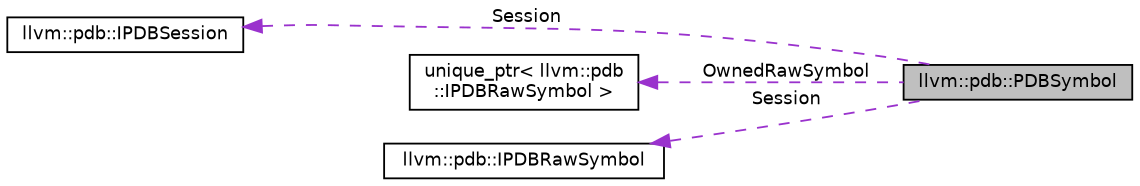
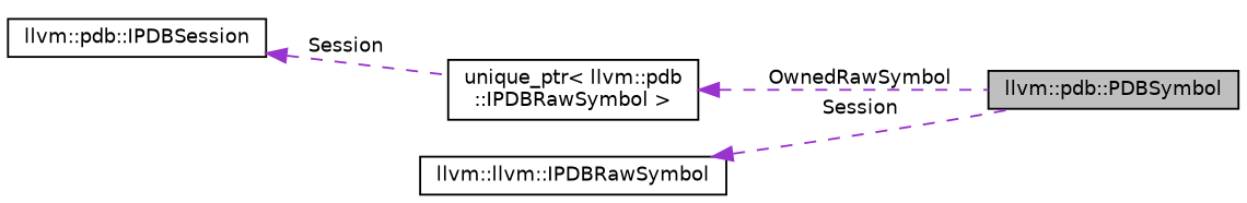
  digraph {
    rankdir=LR
    node [color=black fontname=Helvetica fontsize=10 shape=box]
    edge [color=darkorchid3 dir=back fontname=Helvetica fontsize=10 labelfontname=Helvetica labelfontsize=10 style=dashed]
    n1 [fillcolor=grey75 fontcolor=black height=0.2 label="llvm::pdb::PDBSymbol" style=filled width=0.4]
    n2 [height=0.2 label="llvm::pdb::IPDBSession" width=0.4]
    n3 [height=0.2 label="unique_ptr\< llvm::pdb\l::IPDBRawSymbol \>" width=0.4]
-   n4 [height=0.2 label="llvm::pdb::IPDBRawSymbol" width=0.4]
-   n2 -> n1 [label=" Session"]
+   n4 [height=0.2 label="llvm::llvm::IPDBRawSymbol" width=0.4]
+   n2 -> n3 [label=" Session"]
    n3 -> n1 [label=" OwnedRawSymbol"]
    n4 -> n1 [label=" Session"]
  }
